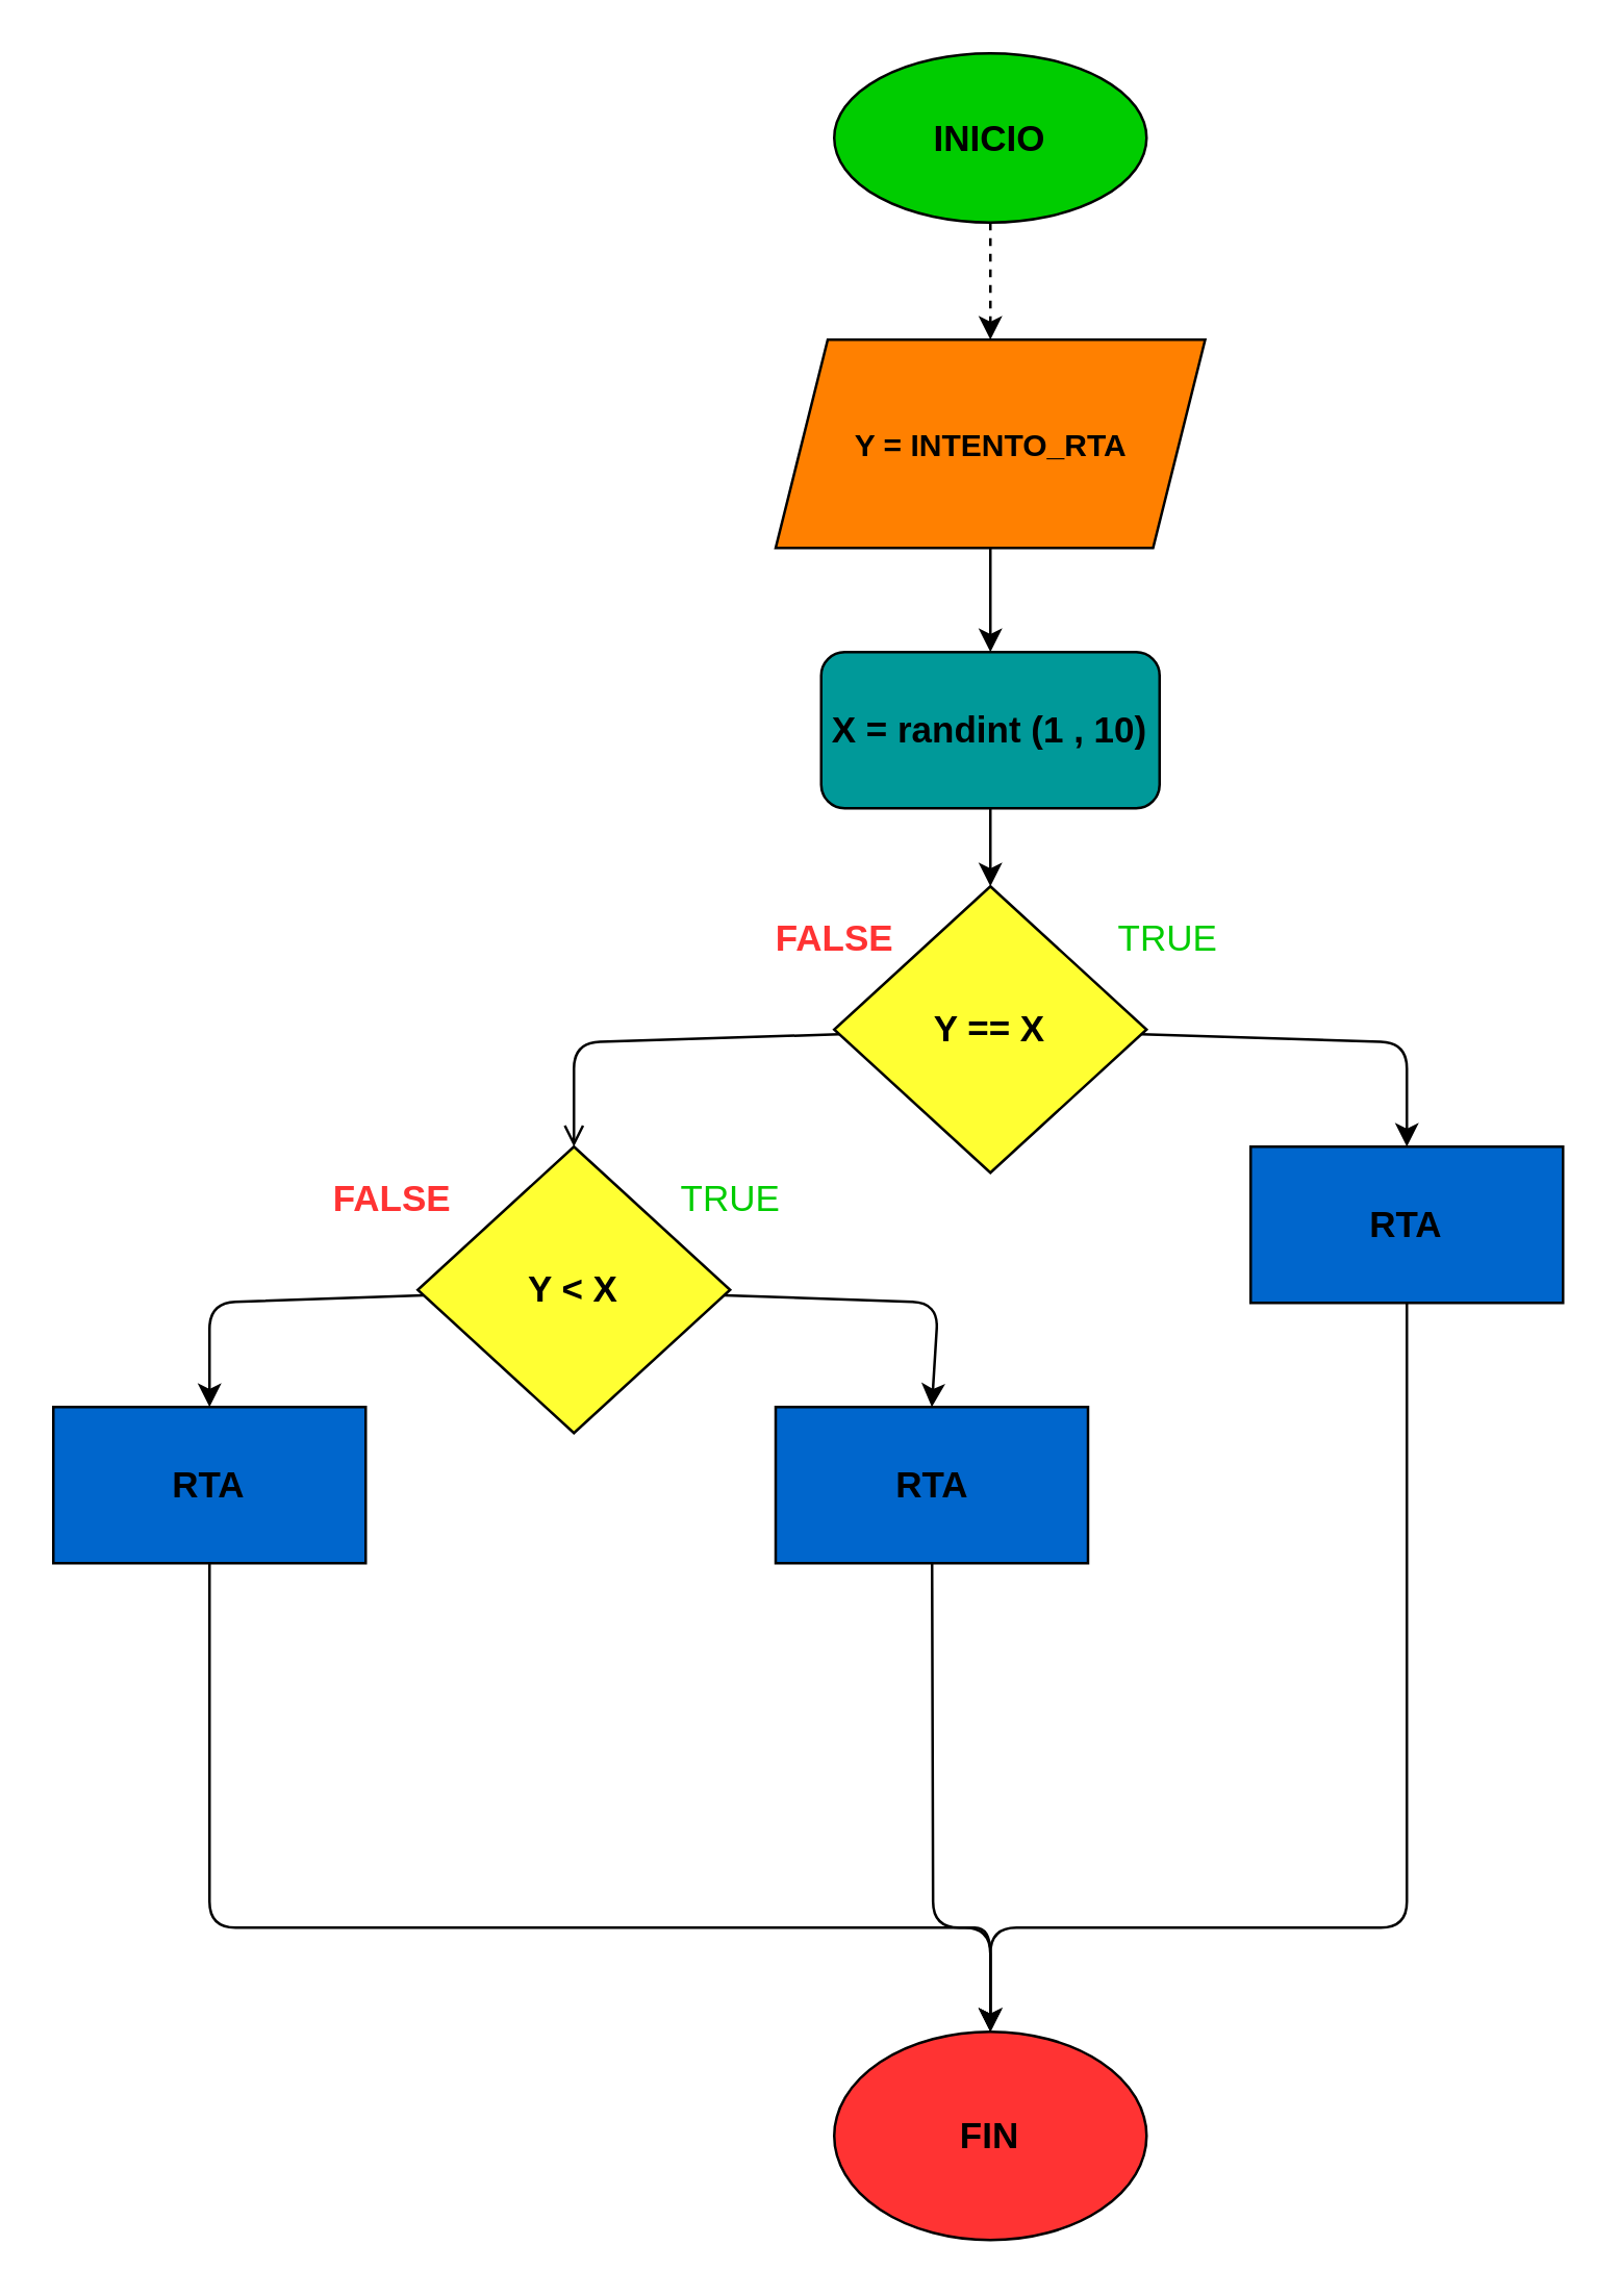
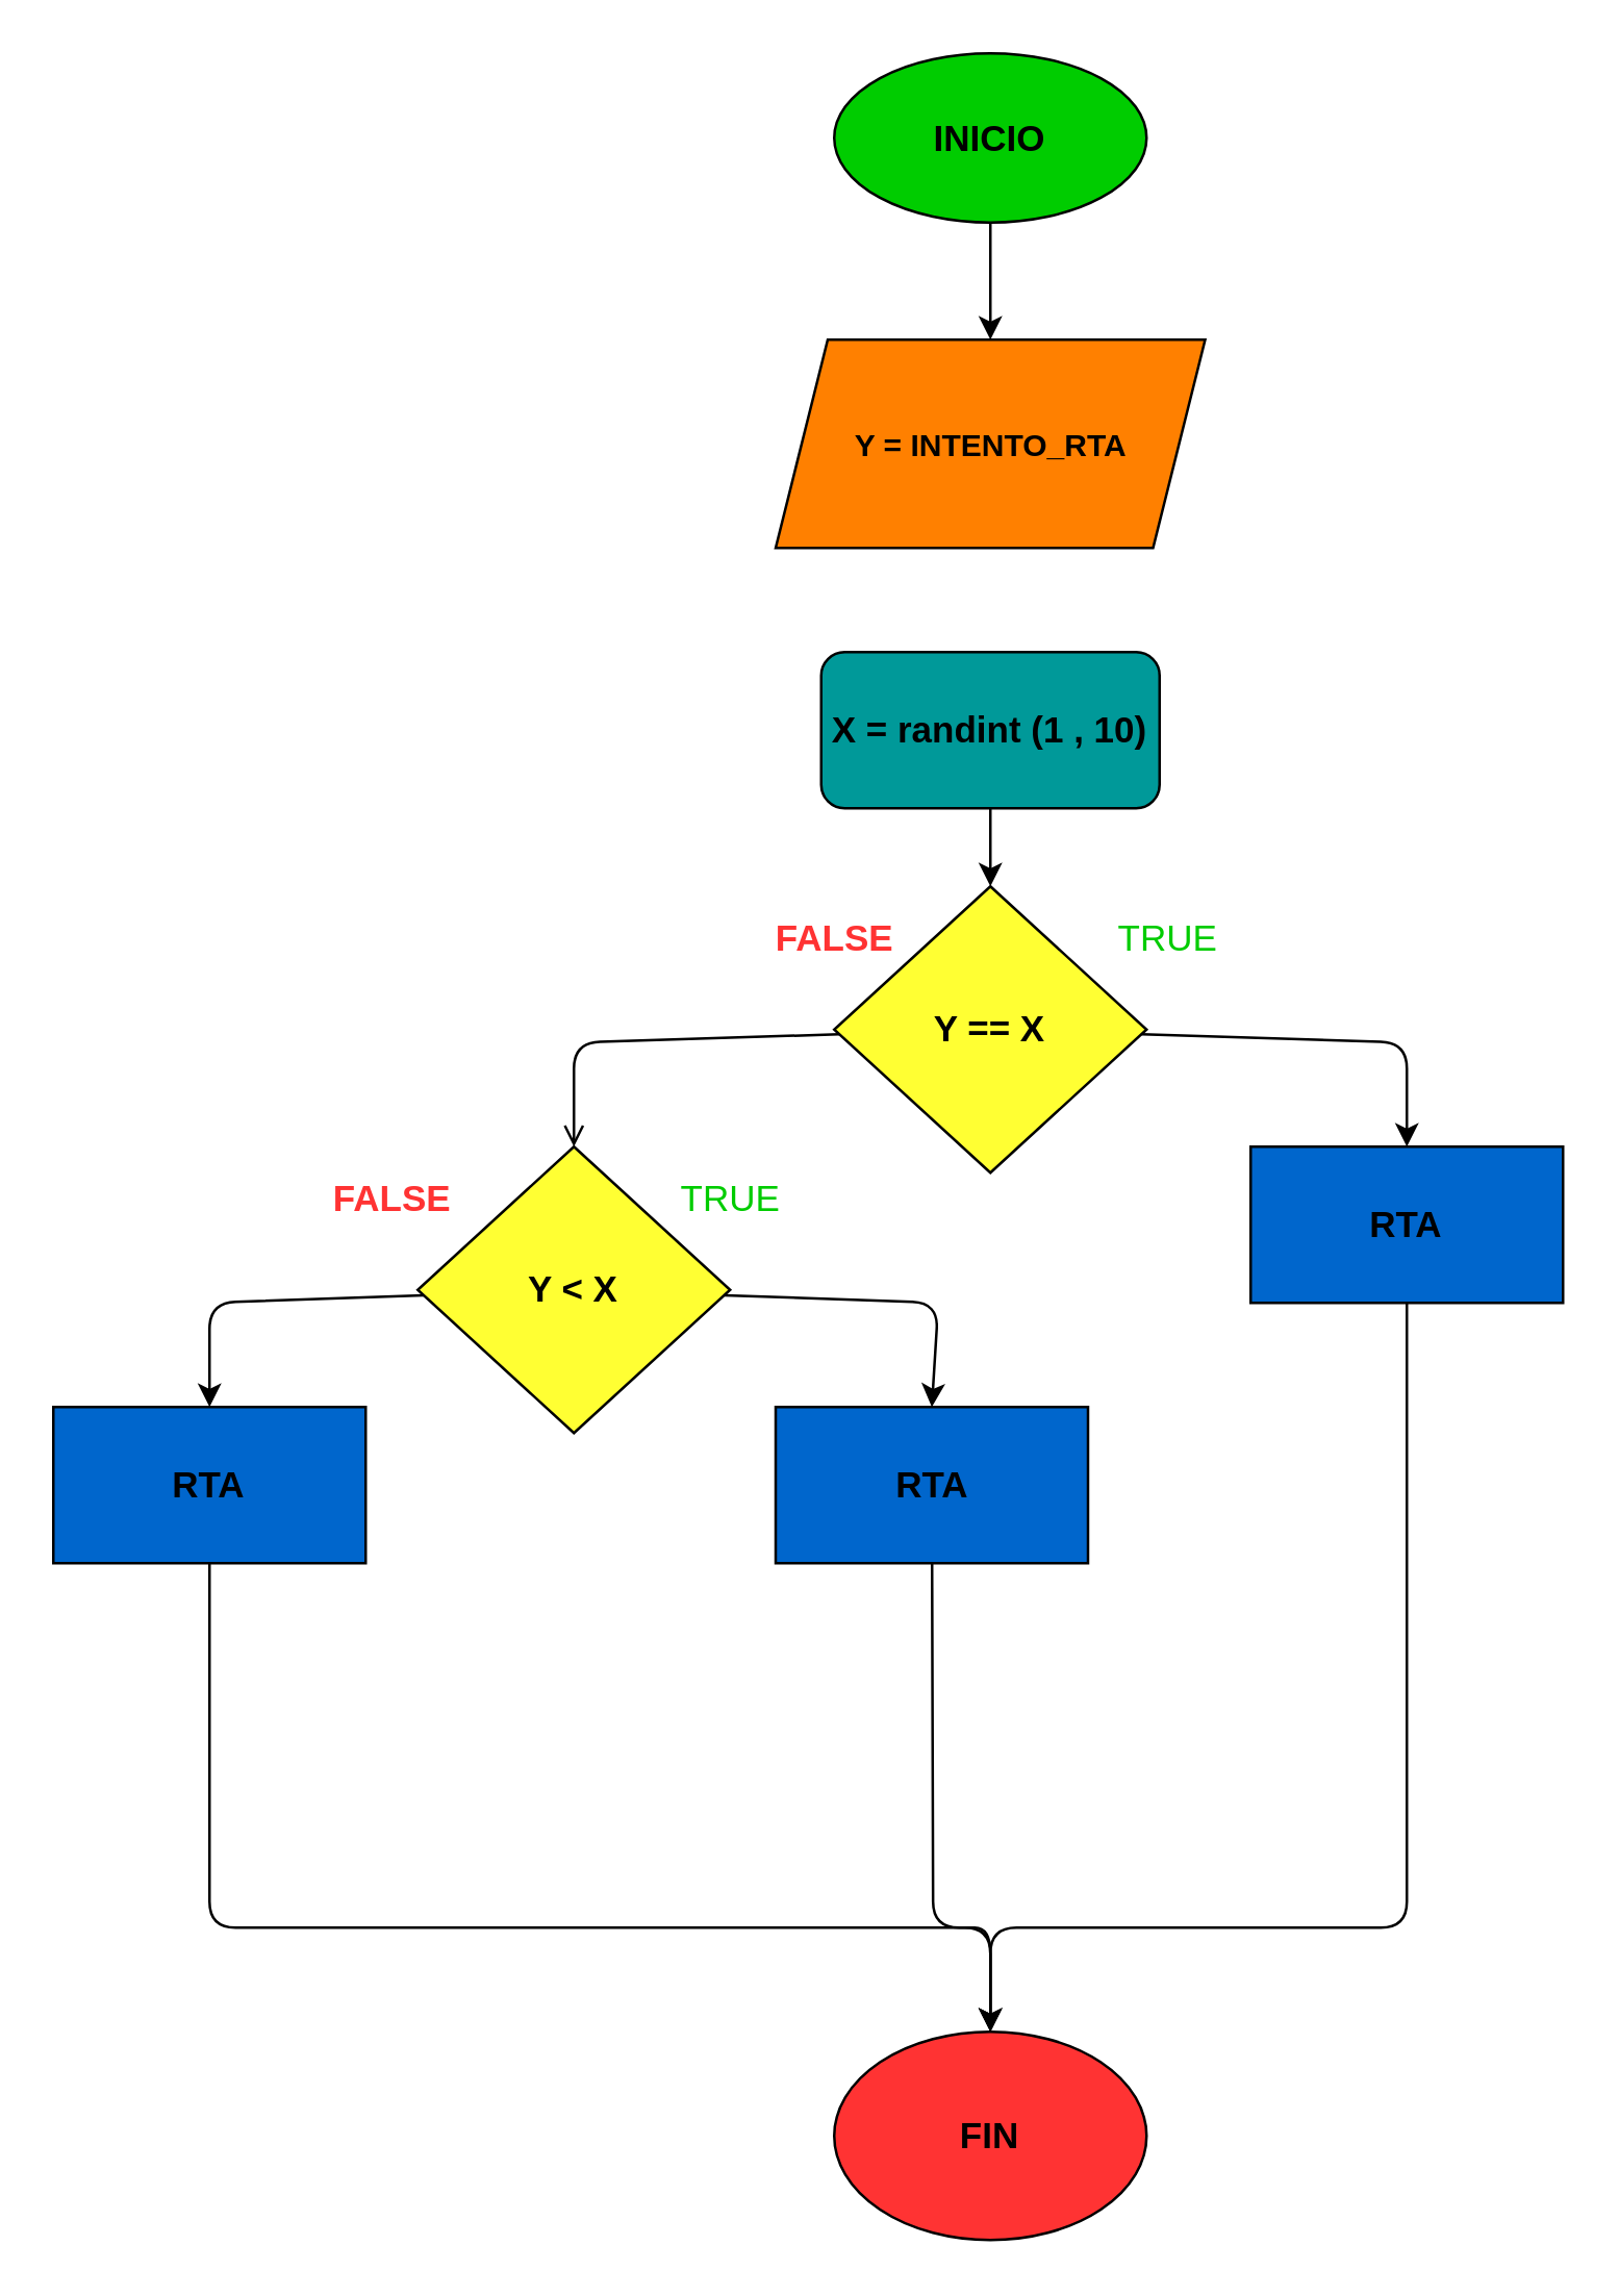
  <mxCell id="0" />
  <mxCell id="1" parent="0" />
- <mxCell id="2" value="" style="edgeStyle=none;html=1;fontSize=14;fontColor=#000000;dashed=1;" edge="1" parent="1" source="3" target="5"><mxGeometry relative="1" as="geometry" /></mxCell>
+ <mxCell id="2" value="" style="edgeStyle=none;html=1;fontSize=14;fontColor=#000000;" edge="1" parent="1" source="3" target="5"><mxGeometry relative="1" as="geometry" /></mxCell>
  <mxCell id="3" value="&lt;font color=&quot;#000000&quot; style=&quot;font-size: 14px;&quot;&gt;&lt;b&gt;INICIO&lt;/b&gt;&lt;/font&gt;" style="ellipse;whiteSpace=wrap;html=1;fillColor=#00CC00;" vertex="1" parent="1"><mxGeometry x="320" y="20" width="120" height="65" as="geometry" /></mxCell>
- <mxCell id="4" value="" style="edgeStyle=none;html=1;fontSize=12;fontColor=#000000;" edge="1" parent="1" source="5" target="7"><mxGeometry relative="1" as="geometry" /></mxCell>
  <mxCell id="5" value="&lt;b&gt;&lt;font style=&quot;font-size: 12px;&quot;&gt;Y = INTENTO_RTA&lt;/font&gt;&lt;/b&gt;" style="shape=parallelogram;perimeter=parallelogramPerimeter;whiteSpace=wrap;html=1;fixedSize=1;fontSize=14;fontColor=#000000;fillColor=#FF8000;" vertex="1" parent="1"><mxGeometry x="297.5" y="130" width="165" height="80" as="geometry" /></mxCell>
  <mxCell id="6" value="" style="edgeStyle=none;html=1;fontSize=14;fontColor=#000000;" edge="1" parent="1" source="7" target="10"><mxGeometry relative="1" as="geometry" /></mxCell>
  <mxCell id="7" value="&lt;font style=&quot;font-size: 14px;&quot;&gt;&lt;b&gt;X = randint (1 , 10)&lt;/b&gt;&lt;/font&gt;" style="whiteSpace=wrap;html=1;fontSize=12;fontColor=#000000;fillColor=#009999;rounded=1;" vertex="1" parent="1"><mxGeometry x="315" y="250" width="130" height="60" as="geometry" /></mxCell>
  <mxCell id="8" style="edgeStyle=none;html=1;entryX=0.5;entryY=0;entryDx=0;entryDy=0;fontSize=14;fontColor=#000000;" edge="1" parent="1" source="10" target="12"><mxGeometry relative="1" as="geometry"><Array as="points"><mxPoint x="540" y="400" /></Array></mxGeometry></mxCell>
  <mxCell id="9" style="edgeStyle=none;html=1;entryX=0.5;entryY=0;entryDx=0;entryDy=0;fontSize=14;fontColor=#000000;endArrow=open;" edge="1" parent="1" source="10" target="15"><mxGeometry relative="1" as="geometry"><Array as="points"><mxPoint x="220" y="400" /></Array></mxGeometry></mxCell>
  <mxCell id="10" value="&lt;font style=&quot;font-size: 14px;&quot;&gt;&lt;b&gt;Y == X&lt;/b&gt;&lt;/font&gt;" style="rhombus;whiteSpace=wrap;html=1;fontSize=12;fontColor=#000000;fillColor=#FFFF33;" vertex="1" parent="1"><mxGeometry x="320" y="340" width="120" height="110" as="geometry" /></mxCell>
  <mxCell id="11" style="edgeStyle=none;html=1;entryX=0.5;entryY=0;entryDx=0;entryDy=0;fontSize=14;fontColor=#00CC00;" edge="1" parent="1" source="12"><mxGeometry relative="1" as="geometry"><mxPoint x="380" y="780" as="targetPoint" /><Array as="points"><mxPoint x="540" y="740" /><mxPoint x="380" y="740" /></Array></mxGeometry></mxCell>
  <mxCell id="12" value="&lt;b&gt;RTA&lt;/b&gt;" style="rounded=0;whiteSpace=wrap;html=1;fontSize=14;fontColor=#000000;fillColor=#0066CC;" vertex="1" parent="1"><mxGeometry x="480" y="440" width="120" height="60" as="geometry" /></mxCell>
  <mxCell id="13" style="edgeStyle=none;html=1;entryX=0.5;entryY=0;entryDx=0;entryDy=0;fontSize=14;fontColor=#000000;" edge="1" parent="1" source="15" target="19"><mxGeometry relative="1" as="geometry"><Array as="points"><mxPoint x="80" y="500" /></Array></mxGeometry></mxCell>
  <mxCell id="14" style="edgeStyle=none;html=1;entryX=0.5;entryY=0;entryDx=0;entryDy=0;fontSize=14;fontColor=#000000;" edge="1" parent="1" source="15" target="17"><mxGeometry relative="1" as="geometry"><Array as="points"><mxPoint x="360" y="500" /></Array></mxGeometry></mxCell>
  <mxCell id="15" value="&lt;span style=&quot;font-size: 14px;&quot;&gt;&lt;b&gt;Y &amp;lt; X&lt;/b&gt;&lt;/span&gt;" style="rhombus;whiteSpace=wrap;html=1;fontSize=12;fontColor=#000000;fillColor=#FFFF33;" vertex="1" parent="1"><mxGeometry x="160" y="440" width="120" height="110" as="geometry" /></mxCell>
  <mxCell id="16" style="edgeStyle=none;html=1;entryX=0.5;entryY=0;entryDx=0;entryDy=0;fontSize=14;fontColor=#00CC00;" edge="1" parent="1" source="17"><mxGeometry relative="1" as="geometry"><mxPoint x="380" y="780" as="targetPoint" /><Array as="points"><mxPoint x="358" y="740" /><mxPoint x="380" y="740" /></Array></mxGeometry></mxCell>
  <mxCell id="17" value="&lt;b&gt;RTA&lt;/b&gt;" style="rounded=0;whiteSpace=wrap;html=1;fontSize=14;fontColor=#000000;fillColor=#0066CC;" vertex="1" parent="1"><mxGeometry x="297.5" y="540" width="120" height="60" as="geometry" /></mxCell>
  <mxCell id="18" style="edgeStyle=none;html=1;fontSize=14;fontColor=#00CC00;" edge="1" parent="1" source="19"><mxGeometry relative="1" as="geometry"><mxPoint x="380" y="780" as="targetPoint" /><Array as="points"><mxPoint x="80" y="740" /><mxPoint x="380" y="740" /></Array></mxGeometry></mxCell>
  <mxCell id="19" value="&lt;b&gt;RTA&lt;/b&gt;" style="rounded=0;whiteSpace=wrap;html=1;fontSize=14;fontColor=#000000;fillColor=#0066CC;" vertex="1" parent="1"><mxGeometry x="20" y="540" width="120" height="60" as="geometry" /></mxCell>
  <mxCell id="20" value="&lt;b&gt;&lt;font color=&quot;#ff3333&quot;&gt;FALSE&lt;/font&gt;&lt;/b&gt;" style="text;html=1;align=center;verticalAlign=middle;resizable=0;points=[];autosize=1;strokeColor=none;fillColor=none;fontSize=14;fontColor=#000000;" vertex="1" parent="1"><mxGeometry x="115" y="445" width="70" height="30" as="geometry" /></mxCell>
  <mxCell id="21" value="&lt;b&gt;FALSE&lt;/b&gt;" style="text;html=1;align=center;verticalAlign=middle;resizable=0;points=[];autosize=1;strokeColor=none;fillColor=none;fontSize=14;fontColor=#FF3333;" vertex="1" parent="1"><mxGeometry x="285" y="345" width="70" height="30" as="geometry" /></mxCell>
  <mxCell id="22" value="&lt;font color=&quot;#00cc00&quot;&gt;TRUE&lt;/font&gt;" style="text;html=1;align=center;verticalAlign=middle;resizable=0;points=[];autosize=1;strokeColor=none;fillColor=none;fontSize=14;fontColor=#FF3333;" vertex="1" parent="1"><mxGeometry x="417.5" y="345" width="60" height="30" as="geometry" /></mxCell>
  <mxCell id="23" value="TRUE" style="text;html=1;align=center;verticalAlign=middle;resizable=0;points=[];autosize=1;strokeColor=none;fillColor=none;fontSize=14;fontColor=#00CC00;" vertex="1" parent="1"><mxGeometry x="250" y="445" width="60" height="30" as="geometry" /></mxCell>
  <mxCell id="24" value="&lt;b&gt;&lt;font color=&quot;#000000&quot;&gt;FIN&lt;/font&gt;&lt;/b&gt;" style="ellipse;whiteSpace=wrap;html=1;fontSize=14;fontColor=#00CC00;fillColor=#FF3333;" vertex="1" parent="1"><mxGeometry x="320" y="780" width="120" height="80" as="geometry" /></mxCell>
